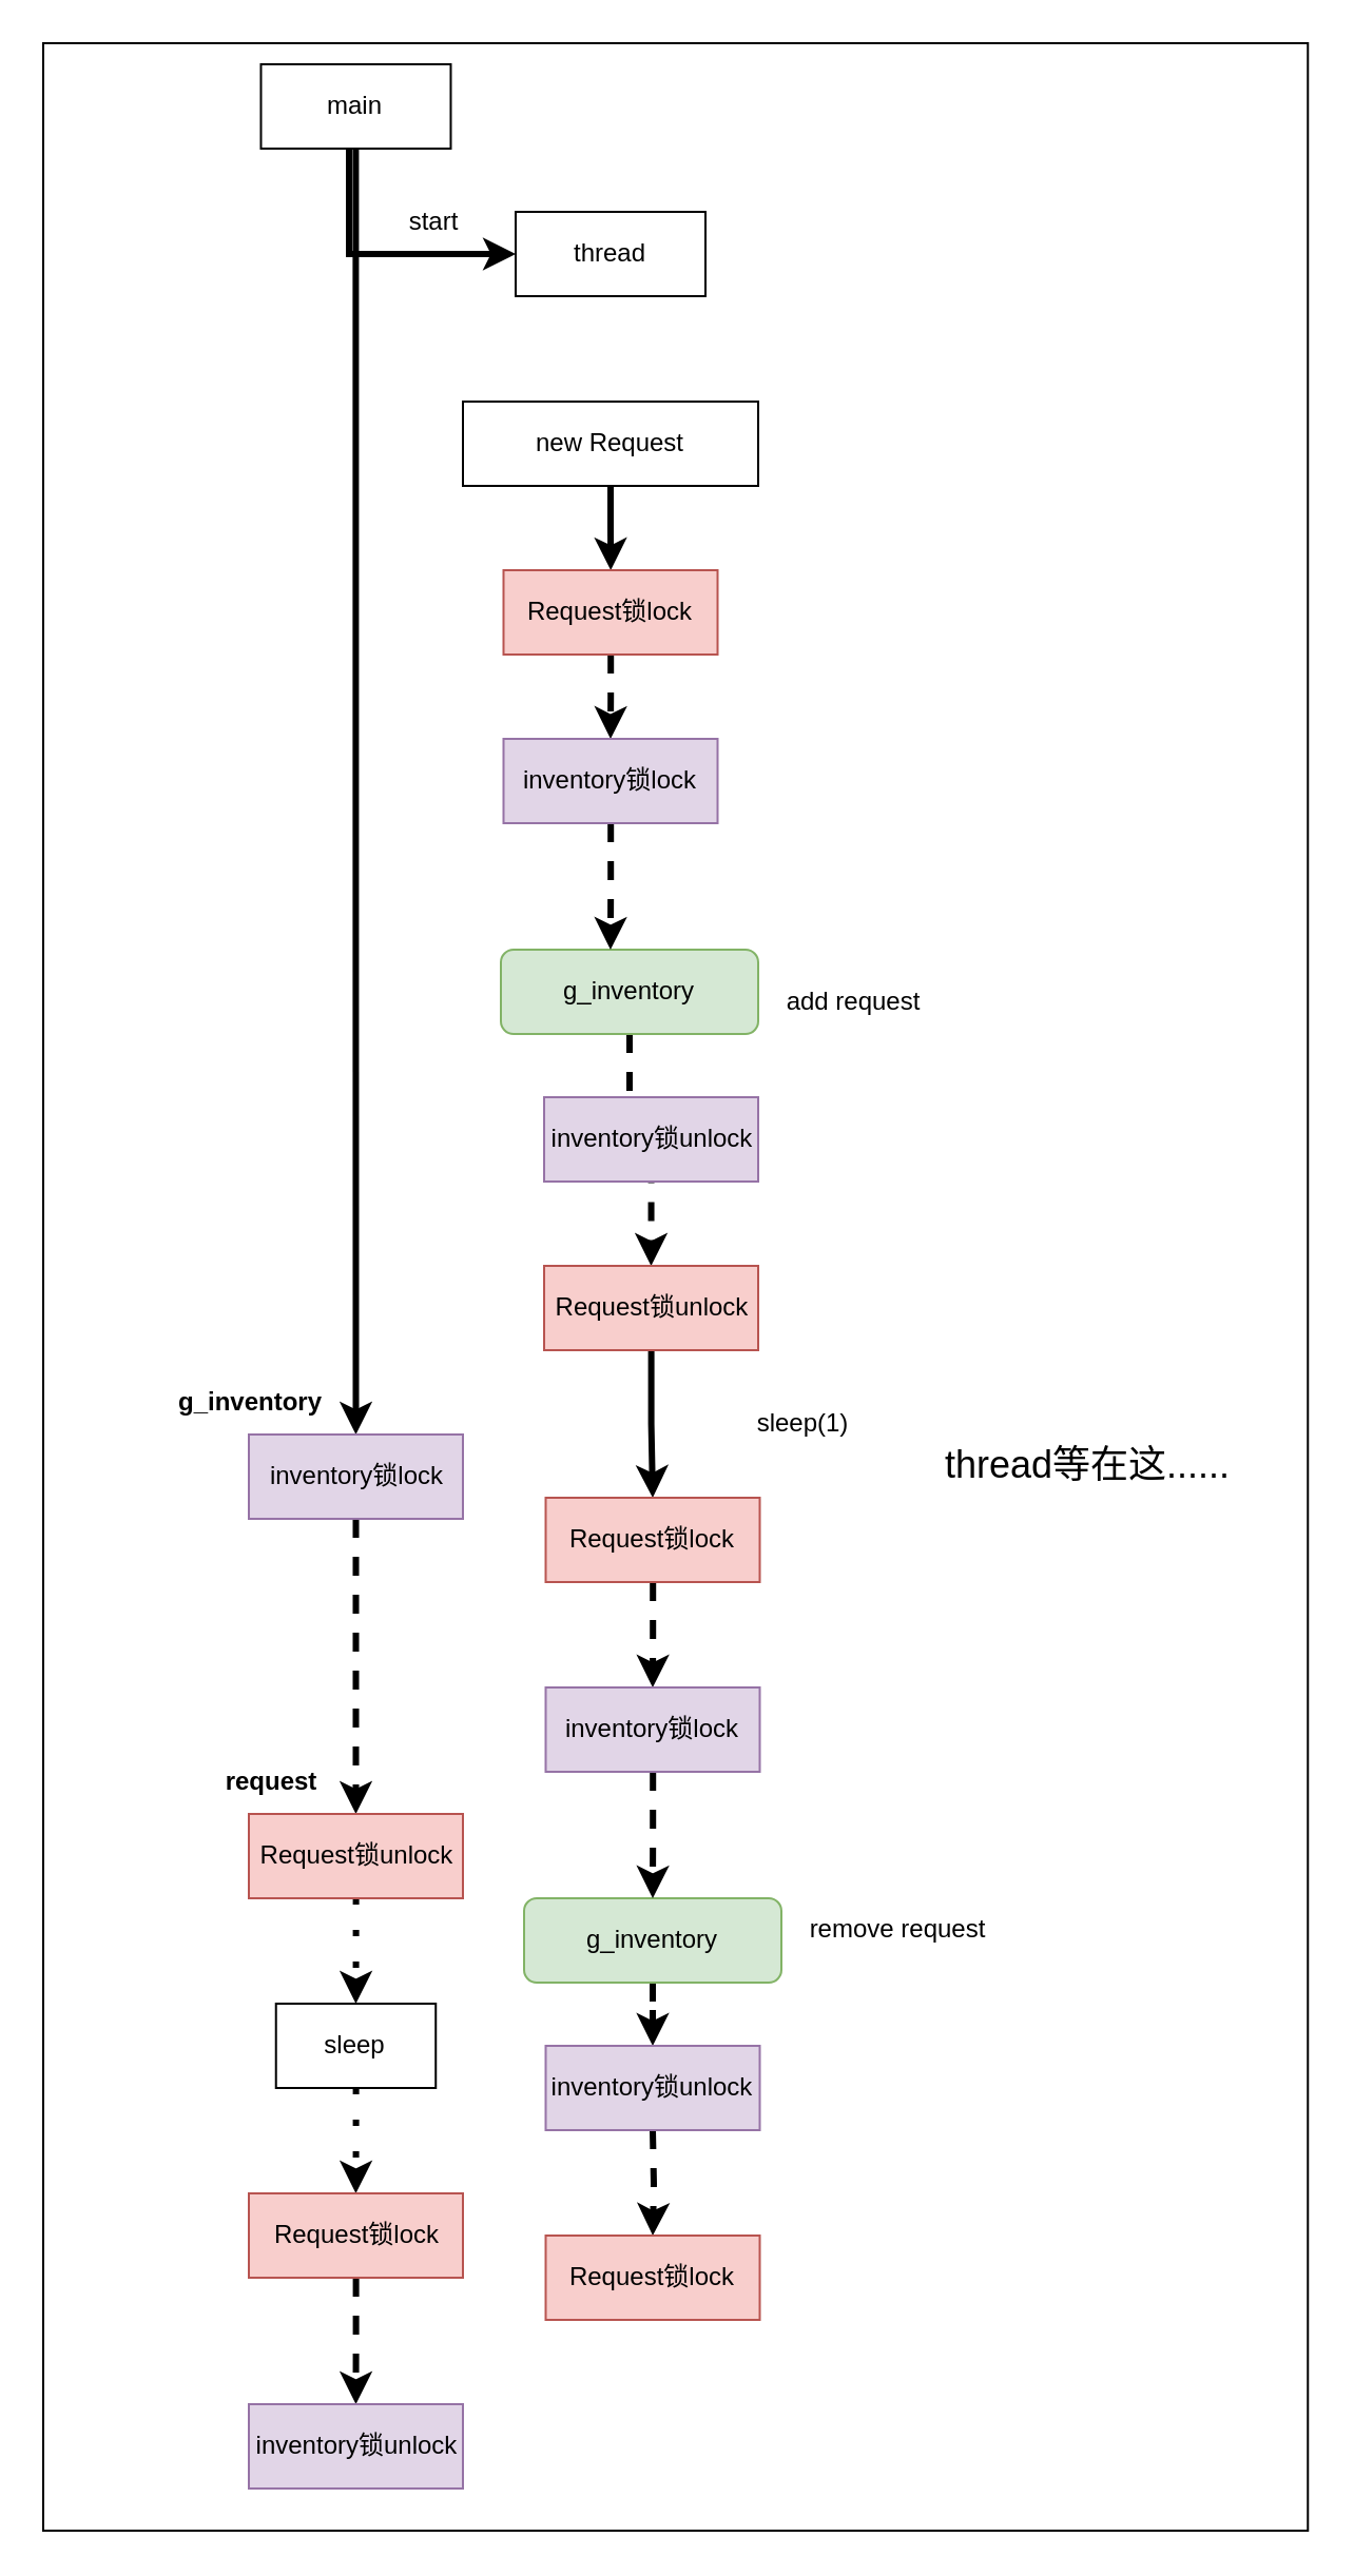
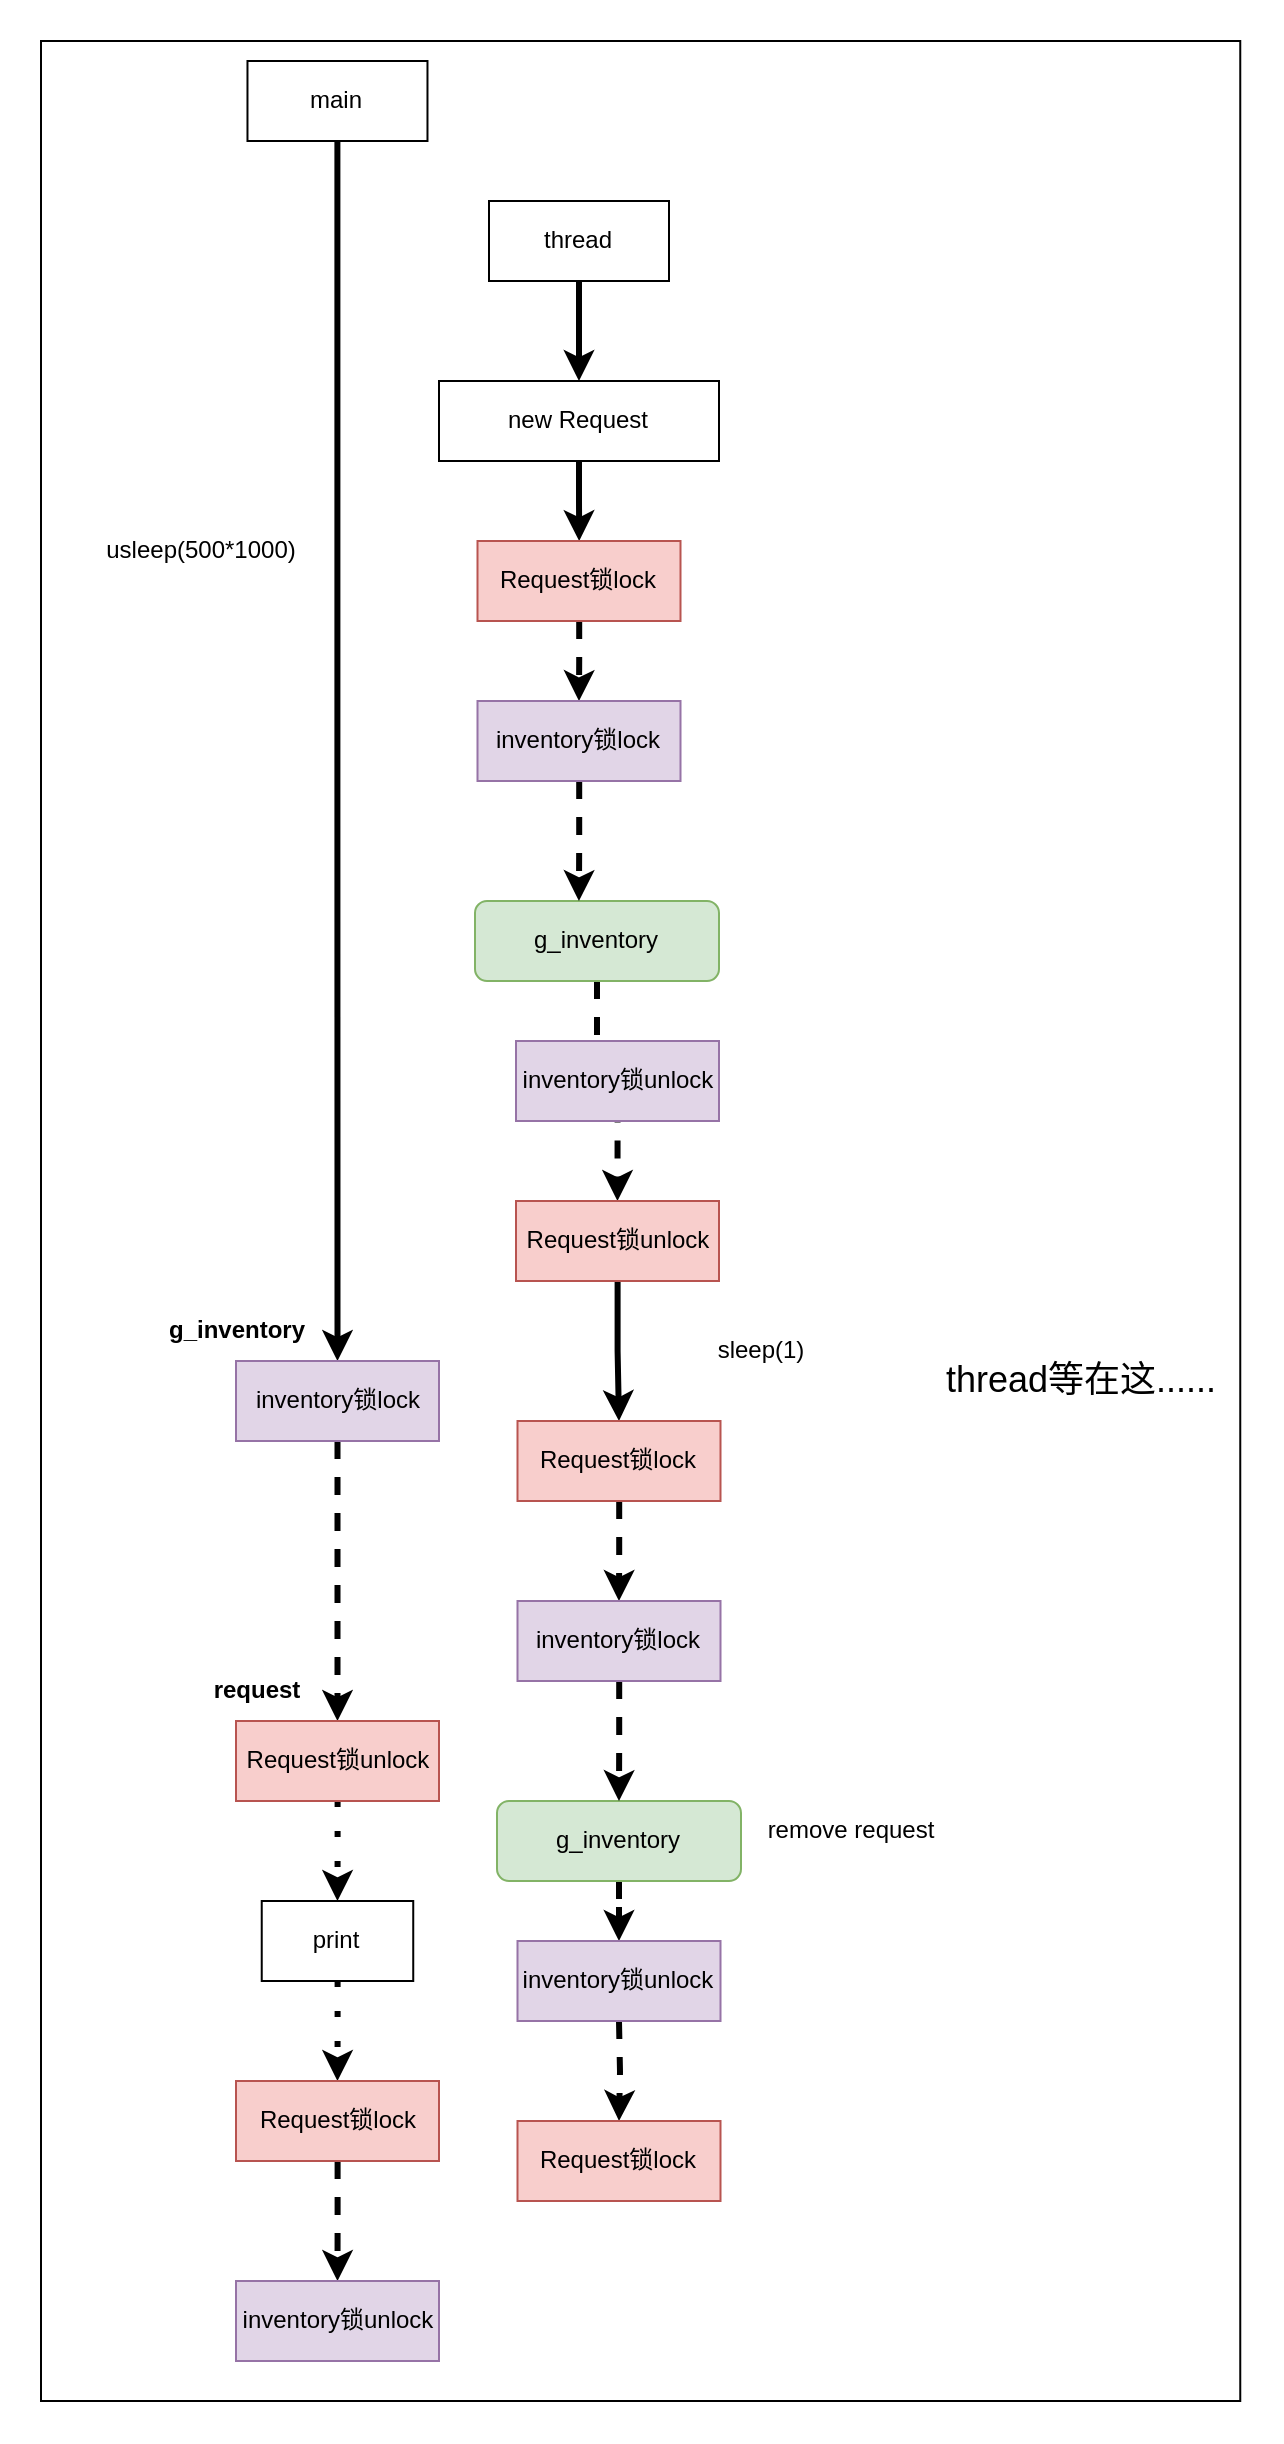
  <mxCell id="0" />
  <mxCell id="1" parent="0" />
  <mxCell id="2" value="" style="rounded=0;whiteSpace=wrap;html=1;fontSize=18;" vertex="1" parent="1"><mxGeometry x="20" y="20" width="599.63" height="1180" as="geometry" /></mxCell>
  <mxCell id="3" style="edgeStyle=orthogonalEdgeStyle;rounded=0;orthogonalLoop=1;jettySize=auto;html=1;strokeWidth=3;entryX=0.5;entryY=0;entryDx=0;entryDy=0;" edge="1" parent="1" source="5" target="27"><mxGeometry relative="1" as="geometry"><mxPoint x="165" y="500" as="targetPoint" /></mxGeometry></mxCell>
- <mxCell id="4" style="edgeStyle=orthogonalEdgeStyle;rounded=0;orthogonalLoop=1;jettySize=auto;html=1;entryX=0;entryY=0.5;entryDx=0;entryDy=0;strokeWidth=3;" edge="1" parent="1" source="5" target="7"><mxGeometry relative="1" as="geometry"><Array as="points"><mxPoint x="165" y="120" /></Array></mxGeometry></mxCell>
  <mxCell id="5" value="main" style="rounded=0;whiteSpace=wrap;html=1;" vertex="1" parent="1"><mxGeometry x="123.24" y="30" width="90" height="40" as="geometry" /></mxCell>
+ <mxCell id="6" style="edgeStyle=orthogonalEdgeStyle;rounded=0;orthogonalLoop=1;jettySize=auto;html=1;strokeWidth=3;entryX=0.5;entryY=0;entryDx=0;entryDy=0;" edge="1" parent="1" source="7" target="10"><mxGeometry relative="1" as="geometry"><mxPoint x="289" y="370" as="targetPoint" /></mxGeometry></mxCell>
  <mxCell id="7" value="thread" style="rounded=0;whiteSpace=wrap;html=1;" vertex="1" parent="1"><mxGeometry x="244" y="100" width="90" height="40" as="geometry" /></mxCell>
- <mxCell id="8" value="start" style="text;html=1;align=center;verticalAlign=middle;resizable=0;points=[];autosize=1;strokeColor=none;fillColor=none;" vertex="1" parent="1"><mxGeometry x="180" y="90" width="50" height="30" as="geometry" /></mxCell>
  <mxCell id="9" style="edgeStyle=orthogonalEdgeStyle;rounded=0;orthogonalLoop=1;jettySize=auto;html=1;strokeWidth=3;" edge="1" parent="1" source="10" target="12"><mxGeometry relative="1" as="geometry" /></mxCell>
  <mxCell id="10" value="new Request" style="rounded=0;whiteSpace=wrap;html=1;" vertex="1" parent="1"><mxGeometry x="219" y="190" width="140" height="40" as="geometry" /></mxCell>
  <mxCell id="11" style="edgeStyle=orthogonalEdgeStyle;rounded=0;orthogonalLoop=1;jettySize=auto;html=1;strokeWidth=3;dashed=1;entryX=0.5;entryY=0;entryDx=0;entryDy=0;" edge="1" parent="1" source="12" target="38"><mxGeometry relative="1" as="geometry"><mxPoint x="481" y="380" as="targetPoint" /></mxGeometry></mxCell>
  <mxCell id="12" value="Request锁lock" style="rounded=0;whiteSpace=wrap;html=1;fillColor=#f8cecc;strokeColor=#b85450;" vertex="1" parent="1"><mxGeometry x="238.25" y="270" width="101.5" height="40" as="geometry" /></mxCell>
  <mxCell id="13" style="edgeStyle=orthogonalEdgeStyle;rounded=0;orthogonalLoop=1;jettySize=auto;html=1;entryX=0.5;entryY=0;entryDx=0;entryDy=0;dashed=1;strokeWidth=3;" edge="1" parent="1" source="14" target="16"><mxGeometry relative="1" as="geometry" /></mxCell>
  <mxCell id="14" value="g_inventory" style="rounded=1;whiteSpace=wrap;html=1;fillColor=#d5e8d4;strokeColor=#82b366;" vertex="1" parent="1"><mxGeometry x="237" y="450" width="122" height="40" as="geometry" /></mxCell>
  <mxCell id="15" style="edgeStyle=orthogonalEdgeStyle;rounded=0;orthogonalLoop=1;jettySize=auto;html=1;entryX=0.5;entryY=0;entryDx=0;entryDy=0;strokeWidth=3;" edge="1" parent="1" source="16" target="18"><mxGeometry relative="1" as="geometry" /></mxCell>
  <mxCell id="16" value="Request锁unlock" style="rounded=0;whiteSpace=wrap;html=1;fillColor=#f8cecc;strokeColor=#b85450;" vertex="1" parent="1"><mxGeometry x="257.5" y="600" width="101.5" height="40" as="geometry" /></mxCell>
  <mxCell id="17" style="edgeStyle=orthogonalEdgeStyle;rounded=0;orthogonalLoop=1;jettySize=auto;html=1;strokeWidth=3;dashed=1;" edge="1" parent="1" source="18"><mxGeometry relative="1" as="geometry"><mxPoint x="309" y="800" as="targetPoint" /></mxGeometry></mxCell>
  <mxCell id="18" value="Request锁lock" style="rounded=0;whiteSpace=wrap;html=1;fillColor=#f8cecc;strokeColor=#b85450;" vertex="1" parent="1"><mxGeometry x="258.25" y="710" width="101.5" height="40" as="geometry" /></mxCell>
  <mxCell id="19" value="sleep(1)" style="text;html=1;align=center;verticalAlign=middle;resizable=0;points=[];autosize=1;strokeColor=none;fillColor=none;" vertex="1" parent="1"><mxGeometry x="345" y="660" width="70" height="30" as="geometry" /></mxCell>
- <mxCell id="20" value="add request" style="text;html=1;align=center;verticalAlign=middle;resizable=0;points=[];autosize=1;strokeColor=none;fillColor=none;" vertex="1" parent="1"><mxGeometry x="359" y="460" width="90" height="30" as="geometry" /></mxCell>
  <mxCell id="21" style="edgeStyle=orthogonalEdgeStyle;rounded=0;orthogonalLoop=1;jettySize=auto;html=1;entryX=0.5;entryY=0;entryDx=0;entryDy=0;dashed=1;strokeWidth=3;" edge="1" parent="1" target="36"><mxGeometry relative="1" as="geometry"><mxPoint x="309" y="1010" as="sourcePoint" /></mxGeometry></mxCell>
  <mxCell id="22" style="edgeStyle=orthogonalEdgeStyle;rounded=0;orthogonalLoop=1;jettySize=auto;html=1;entryX=0.5;entryY=0;entryDx=0;entryDy=0;dashed=1;strokeWidth=3;" edge="1" parent="1" source="23" target="42"><mxGeometry relative="1" as="geometry" /></mxCell>
  <mxCell id="23" value="g_inventory" style="rounded=1;whiteSpace=wrap;html=1;fillColor=#d5e8d4;strokeColor=#82b366;" vertex="1" parent="1"><mxGeometry x="248" y="900" width="122" height="40" as="geometry" /></mxCell>
  <mxCell id="24" value="remove request" style="text;html=1;align=center;verticalAlign=middle;resizable=0;points=[];autosize=1;strokeColor=none;fillColor=none;" vertex="1" parent="1"><mxGeometry x="370" y="900" width="110" height="30" as="geometry" /></mxCell>
+ <mxCell id="25" value="usleep(500*1000)" style="text;html=1;align=center;verticalAlign=middle;resizable=0;points=[];autosize=1;strokeColor=none;fillColor=none;" vertex="1" parent="1"><mxGeometry x="40" y="260" width="120" height="30" as="geometry" /></mxCell>
  <mxCell id="26" style="edgeStyle=orthogonalEdgeStyle;rounded=0;orthogonalLoop=1;jettySize=auto;html=1;dashed=1;strokeWidth=3;" edge="1" parent="1" source="27" target="32"><mxGeometry relative="1" as="geometry"><mxPoint x="153.25" y="780" as="targetPoint" /></mxGeometry></mxCell>
  <mxCell id="27" value="inventory锁lock" style="rounded=0;whiteSpace=wrap;html=1;fillColor=#e1d5e7;strokeColor=#9673a6;" vertex="1" parent="1"><mxGeometry x="117.5" y="680" width="101.5" height="40" as="geometry" /></mxCell>
  <mxCell id="28" style="edgeStyle=orthogonalEdgeStyle;rounded=0;orthogonalLoop=1;jettySize=auto;html=1;dashed=1;dashPattern=1 4;strokeWidth=3;" edge="1" parent="1" source="29"><mxGeometry relative="1" as="geometry"><mxPoint x="168.245" y="1040" as="targetPoint" /></mxGeometry></mxCell>
- <mxCell id="29" value="sleep" style="rounded=0;whiteSpace=wrap;html=1;" vertex="1" parent="1"><mxGeometry x="130.37" y="950" width="75.75" height="40" as="geometry" /></mxCell>
+ <mxCell id="29" value="print" style="rounded=0;whiteSpace=wrap;html=1;" vertex="1" parent="1"><mxGeometry x="130.37" y="950" width="75.75" height="40" as="geometry" /></mxCell>
  <mxCell id="30" value="&lt;b&gt;request&lt;/b&gt;" style="text;html=1;align=center;verticalAlign=middle;resizable=0;points=[];autosize=1;strokeColor=none;fillColor=none;" vertex="1" parent="1"><mxGeometry x="93.25" y="830" width="70" height="30" as="geometry" /></mxCell>
  <mxCell id="31" style="edgeStyle=orthogonalEdgeStyle;rounded=0;orthogonalLoop=1;jettySize=auto;html=1;entryX=0.5;entryY=0;entryDx=0;entryDy=0;dashed=1;dashPattern=1 4;strokeWidth=3;" edge="1" parent="1" source="32" target="29"><mxGeometry relative="1" as="geometry" /></mxCell>
  <mxCell id="32" value="Request锁unlock" style="rounded=0;whiteSpace=wrap;html=1;fillColor=#f8cecc;strokeColor=#b85450;" vertex="1" parent="1"><mxGeometry x="117.5" y="860" width="101.5" height="40" as="geometry" /></mxCell>
  <mxCell id="33" style="edgeStyle=orthogonalEdgeStyle;rounded=0;orthogonalLoop=1;jettySize=auto;html=1;entryX=0.5;entryY=0;entryDx=0;entryDy=0;strokeWidth=3;dashed=1;" edge="1" parent="1" source="34" target="35"><mxGeometry relative="1" as="geometry" /></mxCell>
  <mxCell id="34" value="Request锁lock" style="rounded=0;whiteSpace=wrap;html=1;fillColor=#f8cecc;strokeColor=#b85450;" vertex="1" parent="1"><mxGeometry x="117.5" y="1040" width="101.5" height="40" as="geometry" /></mxCell>
  <mxCell id="35" value="inventory锁unlock" style="rounded=0;whiteSpace=wrap;html=1;fillColor=#e1d5e7;strokeColor=#9673a6;" vertex="1" parent="1"><mxGeometry x="117.5" y="1140" width="101.5" height="40" as="geometry" /></mxCell>
  <mxCell id="36" value="Request锁lock" style="rounded=0;whiteSpace=wrap;html=1;fillColor=#f8cecc;strokeColor=#b85450;" vertex="1" parent="1"><mxGeometry x="258.25" y="1060" width="101.5" height="40" as="geometry" /></mxCell>
  <mxCell id="37" style="edgeStyle=orthogonalEdgeStyle;rounded=0;orthogonalLoop=1;jettySize=auto;html=1;entryX=0.426;entryY=0;entryDx=0;entryDy=0;entryPerimeter=0;dashed=1;strokeWidth=3;" edge="1" parent="1" source="38" target="14"><mxGeometry relative="1" as="geometry" /></mxCell>
  <mxCell id="38" value="inventory锁lock" style="rounded=0;whiteSpace=wrap;html=1;fillColor=#e1d5e7;strokeColor=#9673a6;" vertex="1" parent="1"><mxGeometry x="238.25" y="350" width="101.5" height="40" as="geometry" /></mxCell>
  <mxCell id="39" value="inventory锁unlock" style="rounded=0;whiteSpace=wrap;html=1;fillColor=#e1d5e7;strokeColor=#9673a6;" vertex="1" parent="1"><mxGeometry x="257.5" y="520" width="101.5" height="40" as="geometry" /></mxCell>
  <mxCell id="40" style="edgeStyle=orthogonalEdgeStyle;rounded=0;orthogonalLoop=1;jettySize=auto;html=1;dashed=1;strokeWidth=3;" edge="1" parent="1" source="41" target="23"><mxGeometry relative="1" as="geometry" /></mxCell>
  <mxCell id="41" value="inventory锁lock" style="rounded=0;whiteSpace=wrap;html=1;fillColor=#e1d5e7;strokeColor=#9673a6;" vertex="1" parent="1"><mxGeometry x="258.25" y="800" width="101.5" height="40" as="geometry" /></mxCell>
  <mxCell id="42" value="inventory锁unlock" style="rounded=0;whiteSpace=wrap;html=1;fillColor=#e1d5e7;strokeColor=#9673a6;" vertex="1" parent="1"><mxGeometry x="258.25" y="970" width="101.5" height="40" as="geometry" /></mxCell>
  <mxCell id="43" value="&lt;b&gt;g_inventory&lt;/b&gt;" style="text;html=1;align=center;verticalAlign=middle;resizable=0;points=[];autosize=1;strokeColor=none;fillColor=none;" vertex="1" parent="1"><mxGeometry x="73.25" y="650" width="90" height="30" as="geometry" /></mxCell>
- <mxCell id="44" value="&lt;font style=&quot;font-size: 18px;&quot;&gt;thread等在这......&lt;/font&gt;" style="text;html=1;align=center;verticalAlign=middle;resizable=0;points=[];autosize=1;strokeColor=none;fillColor=none;" vertex="1" parent="1"><mxGeometry x="435" y="675" width="160" height="40" as="geometry" /></mxCell>
+ <mxCell id="44" value="&lt;font style=&quot;font-size: 18px;&quot;&gt;thread等在这......&lt;/font&gt;" style="text;html=1;align=center;verticalAlign=middle;resizable=0;points=[];autosize=1;strokeColor=none;fillColor=none;" vertex="1" parent="1"><mxGeometry x="460" y="670" width="160" height="40" as="geometry" /></mxCell>
